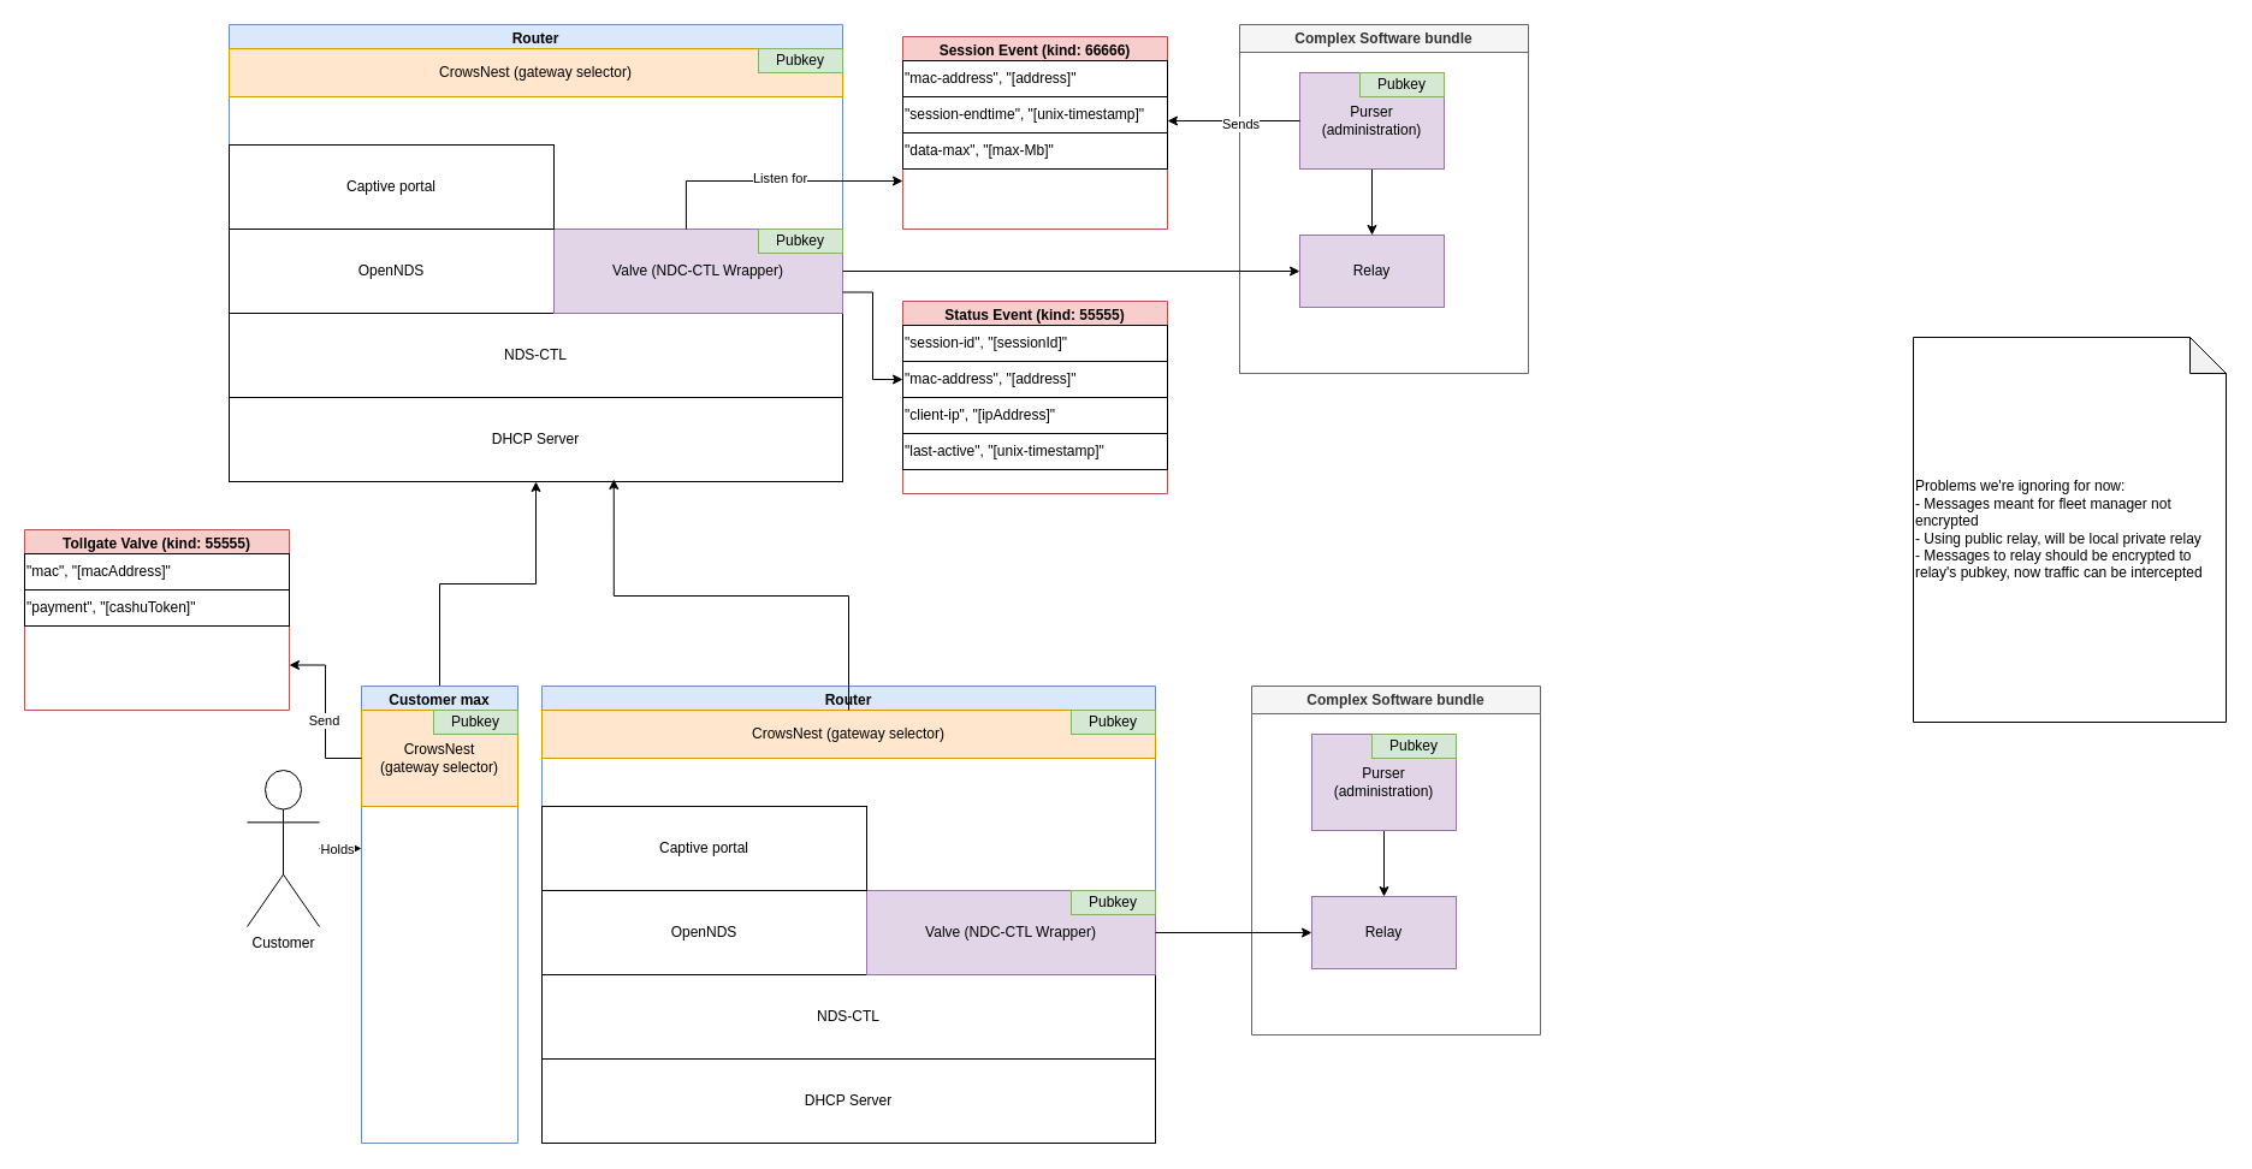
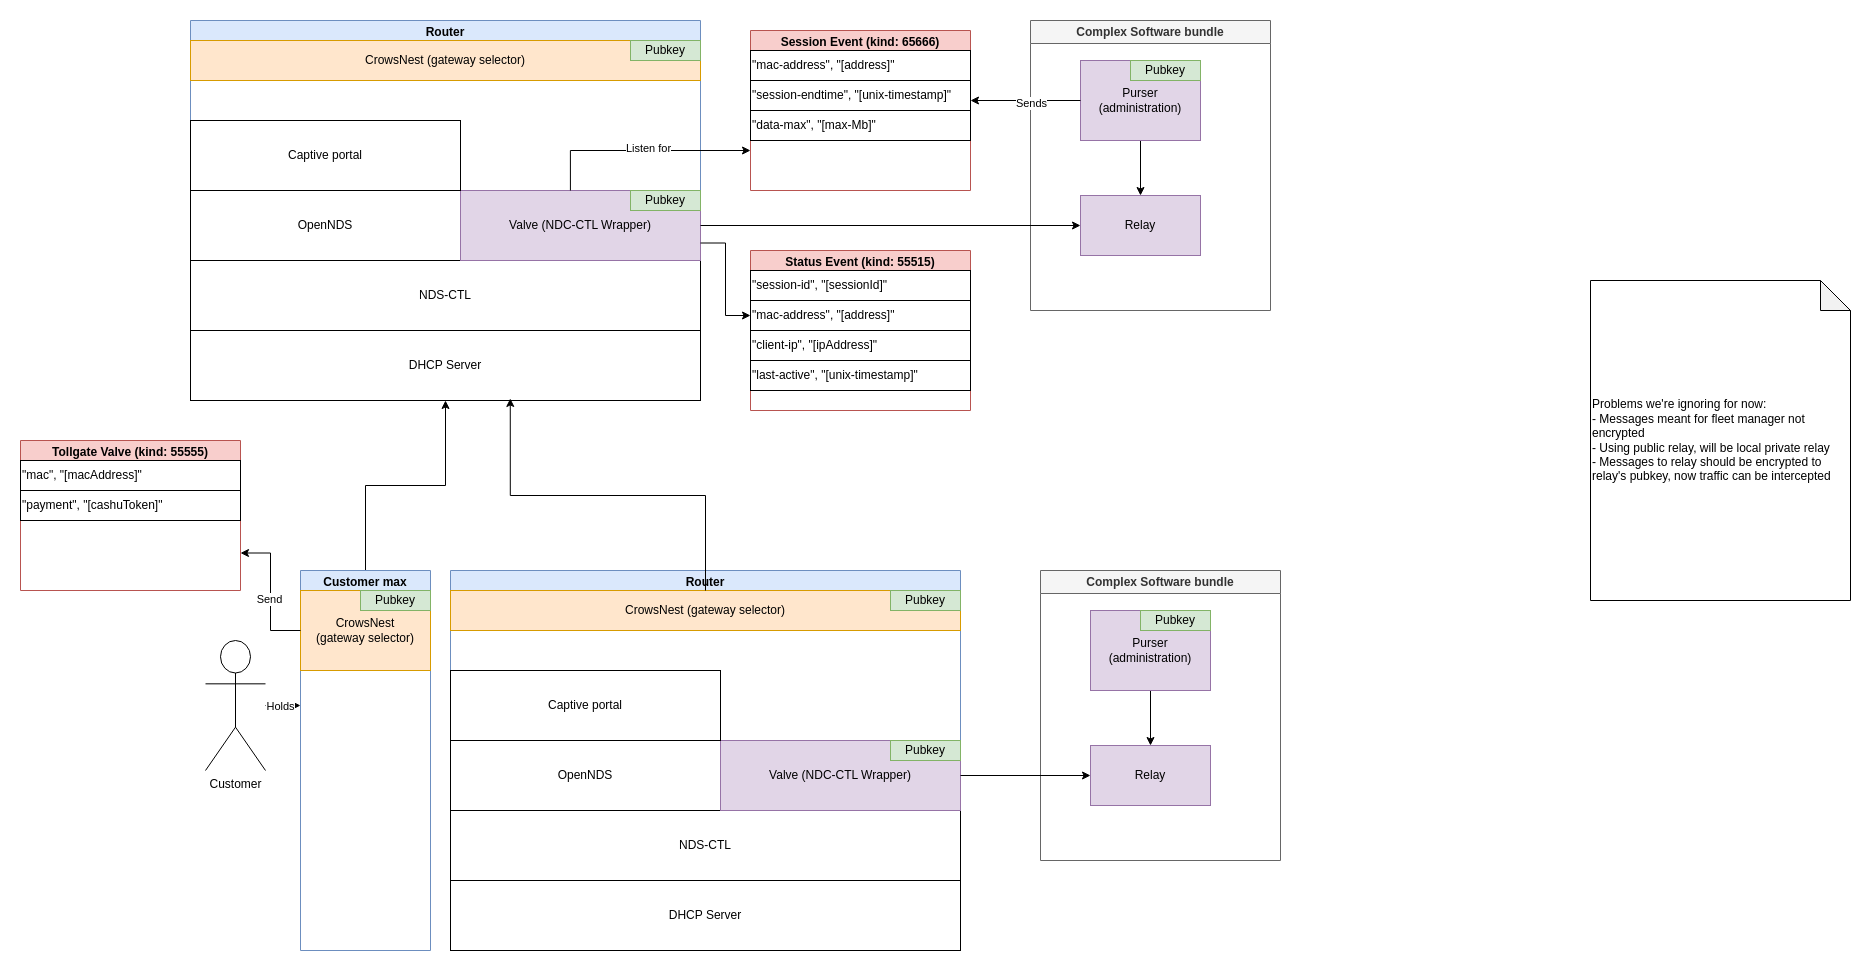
  <mxCell id="0" />
  <mxCell id="1" parent="0" />
  <mxCell id="2" value="Router" style="swimlane;whiteSpace=wrap;html=1;fillColor=#dae8fc;strokeColor=#6c8ebf;" vertex="1" parent="1"><mxGeometry x="190" y="20" width="510" height="380" as="geometry" /></mxCell>
  <mxCell id="3" value="DHCP Server" style="rounded=0;whiteSpace=wrap;html=1;" vertex="1" parent="2"><mxGeometry y="310" width="510" height="70" as="geometry" /></mxCell>
  <mxCell id="4" value="NDS-CTL" style="rounded=0;whiteSpace=wrap;html=1;" vertex="1" parent="2"><mxGeometry y="240" width="510" height="70" as="geometry" /></mxCell>
  <mxCell id="5" value="OpenNDS" style="rounded=0;whiteSpace=wrap;html=1;" vertex="1" parent="2"><mxGeometry y="170" width="270" height="70" as="geometry" /></mxCell>
  <mxCell id="6" value="Valve (NDC-CTL Wrapper)" style="rounded=0;whiteSpace=wrap;html=1;fillColor=#e1d5e7;strokeColor=#9673a6;" vertex="1" parent="2"><mxGeometry x="270" y="170" width="240" height="70" as="geometry" /></mxCell>
  <mxCell id="7" value="Captive portal" style="rounded=0;whiteSpace=wrap;html=1;" vertex="1" parent="2"><mxGeometry y="100" width="270" height="70" as="geometry" /></mxCell>
  <mxCell id="8" value="Pubkey" style="rounded=0;whiteSpace=wrap;html=1;fillColor=#d5e8d4;strokeColor=#82b366;" vertex="1" parent="2"><mxGeometry x="440" y="170" width="70" height="20" as="geometry" /></mxCell>
  <mxCell id="9" value="CrowsNest (gateway selector)" style="rounded=0;whiteSpace=wrap;html=1;fillColor=#ffe6cc;strokeColor=#d79b00;" vertex="1" parent="2"><mxGeometry y="20" width="510" height="40" as="geometry" /></mxCell>
  <mxCell id="10" value="Pubkey" style="rounded=0;whiteSpace=wrap;html=1;fillColor=#d5e8d4;strokeColor=#82b366;" vertex="1" parent="2"><mxGeometry x="440" y="20" width="70" height="20" as="geometry" /></mxCell>
  <mxCell id="11" value="Complex Software bundle" style="swimlane;whiteSpace=wrap;html=1;fillColor=#f5f5f5;fontColor=#333333;strokeColor=#666666;" vertex="1" parent="1"><mxGeometry x="1030" y="20" width="240" height="290" as="geometry" /></mxCell>
  <mxCell id="12" value="Relay" style="whiteSpace=wrap;html=1;fillColor=#e1d5e7;strokeColor=#9673a6;" vertex="1" parent="11"><mxGeometry x="50" y="175" width="120" height="60" as="geometry" /></mxCell>
  <mxCell id="13" style="edgeStyle=orthogonalEdgeStyle;rounded=0;orthogonalLoop=1;jettySize=auto;html=1;entryX=0.5;entryY=0;entryDx=0;entryDy=0;" edge="1" parent="11" source="14" target="12"><mxGeometry relative="1" as="geometry" /></mxCell>
  <mxCell id="14" value="Purser (administration)" style="whiteSpace=wrap;html=1;fillColor=#e1d5e7;strokeColor=#9673a6;" vertex="1" parent="11"><mxGeometry x="50" y="40" width="120" height="80" as="geometry" /></mxCell>
  <mxCell id="15" value="Pubkey" style="rounded=0;whiteSpace=wrap;html=1;fillColor=#d5e8d4;strokeColor=#82b366;" vertex="1" parent="11"><mxGeometry x="100" y="40" width="70" height="20" as="geometry" /></mxCell>
  <mxCell id="16" style="edgeStyle=orthogonalEdgeStyle;rounded=0;orthogonalLoop=1;jettySize=auto;html=1;strokeColor=none;" edge="1" parent="1" source="6" target="12"><mxGeometry relative="1" as="geometry" /></mxCell>
  <mxCell id="17" style="edgeStyle=orthogonalEdgeStyle;rounded=0;orthogonalLoop=1;jettySize=auto;html=1;" edge="1" parent="1" source="6" target="12"><mxGeometry relative="1" as="geometry" /></mxCell>
  <mxCell id="18" style="edgeStyle=orthogonalEdgeStyle;rounded=0;orthogonalLoop=1;jettySize=auto;html=1;entryX=0.5;entryY=1;entryDx=0;entryDy=0;exitX=0.5;exitY=0;exitDx=0;exitDy=0;" edge="1" parent="1" source="29" target="3"><mxGeometry relative="1" as="geometry" /></mxCell>
  <mxCell id="19" value="Router" style="swimlane;whiteSpace=wrap;html=1;fillColor=#dae8fc;strokeColor=#6c8ebf;" vertex="1" parent="1"><mxGeometry x="450" y="570" width="510" height="380" as="geometry" /></mxCell>
  <mxCell id="20" value="DHCP Server" style="rounded=0;whiteSpace=wrap;html=1;" vertex="1" parent="19"><mxGeometry y="310" width="510" height="70" as="geometry" /></mxCell>
  <mxCell id="21" value="NDS-CTL" style="rounded=0;whiteSpace=wrap;html=1;" vertex="1" parent="19"><mxGeometry y="240" width="510" height="70" as="geometry" /></mxCell>
  <mxCell id="22" value="OpenNDS" style="rounded=0;whiteSpace=wrap;html=1;" vertex="1" parent="19"><mxGeometry y="170" width="270" height="70" as="geometry" /></mxCell>
  <mxCell id="23" value="Valve (NDC-CTL Wrapper)" style="rounded=0;whiteSpace=wrap;html=1;fillColor=#e1d5e7;strokeColor=#9673a6;" vertex="1" parent="19"><mxGeometry x="270" y="170" width="240" height="70" as="geometry" /></mxCell>
  <mxCell id="24" value="Captive portal" style="rounded=0;whiteSpace=wrap;html=1;" vertex="1" parent="19"><mxGeometry y="100" width="270" height="70" as="geometry" /></mxCell>
  <mxCell id="25" value="Pubkey" style="rounded=0;whiteSpace=wrap;html=1;fillColor=#d5e8d4;strokeColor=#82b366;" vertex="1" parent="19"><mxGeometry x="440" y="170" width="70" height="20" as="geometry" /></mxCell>
  <mxCell id="26" value="CrowsNest (gateway selector)" style="rounded=0;whiteSpace=wrap;html=1;fillColor=#ffe6cc;strokeColor=#d79b00;" vertex="1" parent="19"><mxGeometry y="20" width="510" height="40" as="geometry" /></mxCell>
  <mxCell id="27" value="Pubkey" style="rounded=0;whiteSpace=wrap;html=1;fillColor=#d5e8d4;strokeColor=#82b366;" vertex="1" parent="19"><mxGeometry x="440" y="20" width="70" height="20" as="geometry" /></mxCell>
  <mxCell id="28" style="edgeStyle=orthogonalEdgeStyle;rounded=0;orthogonalLoop=1;jettySize=auto;html=1;entryX=0.627;entryY=0.971;entryDx=0;entryDy=0;entryPerimeter=0;" edge="1" parent="1" source="26" target="3"><mxGeometry relative="1" as="geometry" /></mxCell>
  <mxCell id="29" value="Customer max" style="swimlane;whiteSpace=wrap;html=1;fillColor=#dae8fc;strokeColor=#6c8ebf;" vertex="1" parent="1"><mxGeometry x="300" y="570" width="130" height="380" as="geometry" /></mxCell>
  <mxCell id="30" value="CrowsNest&lt;br&gt;&lt;div&gt;(gateway selector)&lt;/div&gt;" style="rounded=0;whiteSpace=wrap;html=1;fillColor=#ffe6cc;strokeColor=#d79b00;" vertex="1" parent="29"><mxGeometry y="20" width="130" height="80" as="geometry" /></mxCell>
  <mxCell id="31" value="Pubkey" style="rounded=0;whiteSpace=wrap;html=1;fillColor=#d5e8d4;strokeColor=#82b366;" vertex="1" parent="29"><mxGeometry x="60" y="20" width="70" height="20" as="geometry" /></mxCell>
  <mxCell id="32" style="edgeStyle=orthogonalEdgeStyle;rounded=0;orthogonalLoop=1;jettySize=auto;html=1;" edge="1" parent="1" source="36"><mxGeometry relative="1" as="geometry"><mxPoint x="300" y="705" as="targetPoint" /></mxGeometry></mxCell>
  <mxCell id="33" value="Holds" style="edgeLabel;html=1;align=center;verticalAlign=middle;resizable=0;points=[];" vertex="1" connectable="0" parent="32"><mxGeometry x="-0.205" relative="1" as="geometry"><mxPoint as="offset" /></mxGeometry></mxCell>
  <mxCell id="34" style="edgeStyle=orthogonalEdgeStyle;rounded=0;orthogonalLoop=1;jettySize=auto;html=1;entryX=1;entryY=0.75;entryDx=0;entryDy=0;exitX=0;exitY=0.5;exitDx=0;exitDy=0;" edge="1" parent="1" source="30" target="58"><mxGeometry relative="1" as="geometry" /></mxCell>
  <mxCell id="35" value="Send" style="edgeLabel;html=1;align=center;verticalAlign=middle;resizable=0;points=[];" vertex="1" connectable="0" parent="34"><mxGeometry x="-0.092" y="2" relative="1" as="geometry"><mxPoint as="offset" /></mxGeometry></mxCell>
  <mxCell id="36" value="Customer" style="shape=umlActor;verticalLabelPosition=bottom;verticalAlign=top;html=1;outlineConnect=0;" vertex="1" parent="1"><mxGeometry x="205" y="640" width="60" height="130" as="geometry" /></mxCell>
  <mxCell id="37" value="Complex Software bundle" style="swimlane;whiteSpace=wrap;html=1;fillColor=#f5f5f5;fontColor=#333333;strokeColor=#666666;" vertex="1" parent="1"><mxGeometry x="1040" y="570" width="240" height="290" as="geometry" /></mxCell>
  <mxCell id="38" value="Relay" style="whiteSpace=wrap;html=1;fillColor=#e1d5e7;strokeColor=#9673a6;" vertex="1" parent="37"><mxGeometry x="50" y="175" width="120" height="60" as="geometry" /></mxCell>
  <mxCell id="39" style="edgeStyle=orthogonalEdgeStyle;rounded=0;orthogonalLoop=1;jettySize=auto;html=1;entryX=0.5;entryY=0;entryDx=0;entryDy=0;" edge="1" parent="37" source="40" target="38"><mxGeometry relative="1" as="geometry" /></mxCell>
  <mxCell id="40" value="Purser (administration)" style="whiteSpace=wrap;html=1;fillColor=#e1d5e7;strokeColor=#9673a6;" vertex="1" parent="37"><mxGeometry x="50" y="40" width="120" height="80" as="geometry" /></mxCell>
  <mxCell id="41" value="Pubkey" style="rounded=0;whiteSpace=wrap;html=1;fillColor=#d5e8d4;strokeColor=#82b366;" vertex="1" parent="37"><mxGeometry x="100" y="40" width="70" height="20" as="geometry" /></mxCell>
  <mxCell id="42" style="edgeStyle=orthogonalEdgeStyle;rounded=0;orthogonalLoop=1;jettySize=auto;html=1;" edge="1" parent="1" source="23" target="38"><mxGeometry relative="1" as="geometry" /></mxCell>
- <mxCell id="43" value="Session Event (kind: 66666)" style="swimlane;whiteSpace=wrap;html=1;fillColor=#f8cecc;strokeColor=#b85450;" vertex="1" parent="1"><mxGeometry x="750" y="30" width="220" height="160" as="geometry" /></mxCell>
+ <mxCell id="43" value="Session Event (kind: 65666)" style="swimlane;whiteSpace=wrap;html=1;fillColor=#f8cecc;strokeColor=#b85450;" vertex="1" parent="1"><mxGeometry x="750" y="30" width="220" height="160" as="geometry" /></mxCell>
  <mxCell id="44" value="&lt;span style=&quot;&quot;&gt;&quot;mac-address&quot;, &quot;[address]&quot;&lt;/span&gt;" style="whiteSpace=wrap;html=1;align=left;" vertex="1" parent="43"><mxGeometry y="20" width="220" height="30" as="geometry" /></mxCell>
  <mxCell id="45" value="&lt;span style=&quot;&quot;&gt;&quot;session-endtime&quot;, &quot;[unix-timestamp]&quot;&lt;/span&gt;" style="whiteSpace=wrap;html=1;align=left;" vertex="1" parent="43"><mxGeometry y="50" width="220" height="30" as="geometry" /></mxCell>
  <mxCell id="46" value="&lt;span style=&quot;&quot;&gt;&quot;data-max&quot;, &quot;[max-Mb]&quot;&lt;/span&gt;" style="whiteSpace=wrap;html=1;align=left;" vertex="1" parent="43"><mxGeometry y="80" width="220" height="30" as="geometry" /></mxCell>
  <mxCell id="47" style="edgeStyle=orthogonalEdgeStyle;rounded=0;orthogonalLoop=1;jettySize=auto;html=1;entryX=0;entryY=0.75;entryDx=0;entryDy=0;exitX=0.458;exitY=0;exitDx=0;exitDy=0;exitPerimeter=0;" edge="1" parent="1" source="6" target="43"><mxGeometry relative="1" as="geometry" /></mxCell>
  <mxCell id="48" value="Listen for" style="edgeLabel;html=1;align=center;verticalAlign=middle;resizable=0;points=[];" vertex="1" connectable="0" parent="47"><mxGeometry x="0.673" y="2" relative="1" as="geometry"><mxPoint x="-66" as="offset" /></mxGeometry></mxCell>
- <mxCell id="49" value="Status Event (kind: 55555)" style="swimlane;whiteSpace=wrap;html=1;fillColor=#f8cecc;strokeColor=#b85450;" vertex="1" parent="1"><mxGeometry x="750" y="250" width="220" height="160" as="geometry" /></mxCell>
+ <mxCell id="49" value="Status Event (kind: 55515)" style="swimlane;whiteSpace=wrap;html=1;fillColor=#f8cecc;strokeColor=#b85450;" vertex="1" parent="1"><mxGeometry x="750" y="250" width="220" height="160" as="geometry" /></mxCell>
  <mxCell id="50" value="&lt;span style=&quot;&quot;&gt;&quot;mac-address&quot;, &quot;[address]&quot;&lt;/span&gt;" style="whiteSpace=wrap;html=1;align=left;" vertex="1" parent="49"><mxGeometry y="50" width="220" height="30" as="geometry" /></mxCell>
  <mxCell id="51" value="&lt;span style=&quot;&quot;&gt;&quot;session-id&quot;, &quot;[sessionId]&quot;&lt;/span&gt;" style="whiteSpace=wrap;html=1;align=left;" vertex="1" parent="49"><mxGeometry y="20" width="220" height="30" as="geometry" /></mxCell>
  <mxCell id="52" value="&lt;span style=&quot;&quot;&gt;&quot;client-ip&quot;, &quot;[ipAddress]&quot;&lt;/span&gt;" style="whiteSpace=wrap;html=1;align=left;" vertex="1" parent="49"><mxGeometry y="80" width="220" height="30" as="geometry" /></mxCell>
  <mxCell id="53" value="&lt;div style=&quot;&quot;&gt;&quot;last-active&quot;, &quot;[unix-timestamp]&quot;&lt;/div&gt;" style="whiteSpace=wrap;html=1;align=left;" vertex="1" parent="49"><mxGeometry y="110" width="220" height="30" as="geometry" /></mxCell>
  <mxCell id="54" style="edgeStyle=orthogonalEdgeStyle;rounded=0;orthogonalLoop=1;jettySize=auto;html=1;entryX=0;entryY=0.5;entryDx=0;entryDy=0;exitX=1;exitY=0.75;exitDx=0;exitDy=0;" edge="1" parent="1" source="6" target="50"><mxGeometry relative="1" as="geometry" /></mxCell>
  <mxCell id="55" value="Problems we're ignoring for now:&lt;div&gt;- Messages meant for fleet manager not encrypted&lt;/div&gt;&lt;div&gt;- Using public relay, will be local private relay&lt;/div&gt;&lt;div&gt;- Messages to relay should be encrypted to relay's pubkey, now traffic can be intercepted&lt;/div&gt;" style="shape=note;whiteSpace=wrap;html=1;backgroundOutline=1;darkOpacity=0.05;align=left;" vertex="1" parent="1"><mxGeometry x="1590" y="280" width="260" height="320" as="geometry" /></mxCell>
  <mxCell id="56" style="edgeStyle=orthogonalEdgeStyle;rounded=0;orthogonalLoop=1;jettySize=auto;html=1;" edge="1" parent="1" source="14"><mxGeometry relative="1" as="geometry"><mxPoint x="970" y="100" as="targetPoint" /></mxGeometry></mxCell>
  <mxCell id="57" value="Sends" style="edgeLabel;html=1;align=center;verticalAlign=middle;resizable=0;points=[];" vertex="1" connectable="0" parent="56"><mxGeometry x="-0.091" y="2" relative="1" as="geometry"><mxPoint as="offset" /></mxGeometry></mxCell>
  <mxCell id="58" value="Tollgate Valve (kind: 55555)" style="swimlane;whiteSpace=wrap;html=1;fillColor=#f8cecc;strokeColor=#b85450;" vertex="1" parent="1"><mxGeometry x="20" y="440" width="220" height="150" as="geometry" /></mxCell>
  <mxCell id="59" value="&lt;span style=&quot;&quot;&gt;&quot;payment&quot;, &quot;[cashuToken]&quot;&lt;/span&gt;" style="whiteSpace=wrap;html=1;align=left;" vertex="1" parent="58"><mxGeometry y="50" width="220" height="30" as="geometry" /></mxCell>
  <mxCell id="60" value="&lt;span style=&quot;&quot;&gt;&quot;mac&quot;, &quot;[macAddress]&quot;&lt;/span&gt;" style="whiteSpace=wrap;html=1;align=left;" vertex="1" parent="58"><mxGeometry y="20" width="220" height="30" as="geometry" /></mxCell>
